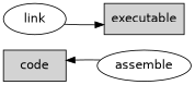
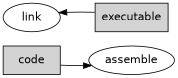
  digraph {
    fontname="DejaVu Sans"
    rankdir=LR
    node [fontname="DejaVu Sans"]
    edge [fontname="DejaVu Sans"]
    code [shape=box style=filled width=1]
    assemble [width=1]
    link [width=1]
    executable [shape=box style=filled width=1]
-   assemble -> code
-   link -> executable
+   code -> assemble
+   executable -> link
  }
